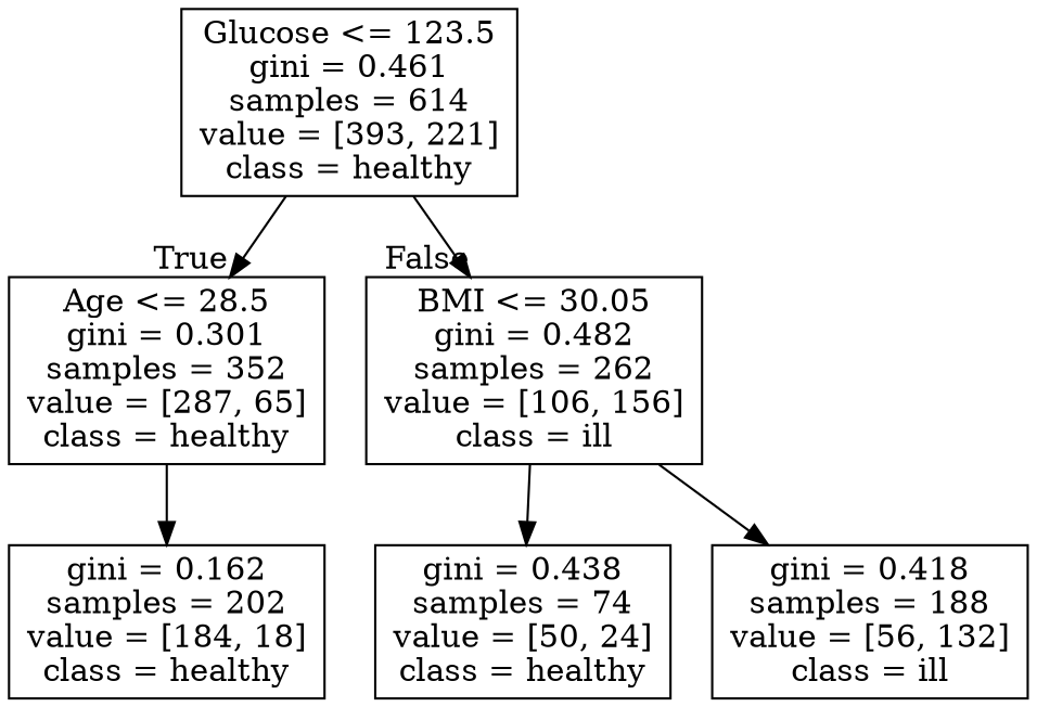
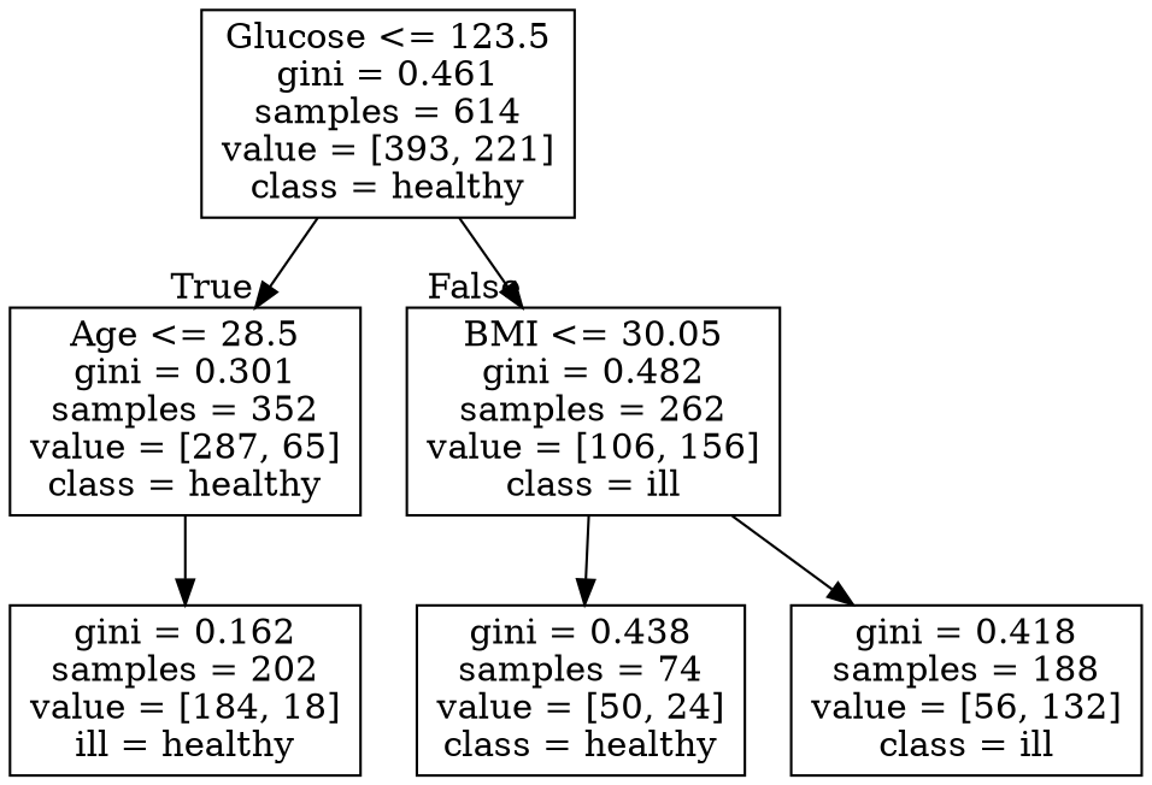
  digraph {
    node [shape=box]
    n1 [label="Glucose <= 123.5\ngini = 0.461\nsamples = 614\nvalue = [393, 221]\nclass = healthy"]
    n2 [label="Age <= 28.5\ngini = 0.301\nsamples = 352\nvalue = [287, 65]\nclass = healthy"]
    n3 [label="BMI <= 30.05\ngini = 0.482\nsamples = 262\nvalue = [106, 156]\nclass = ill"]
-   n4 [label="gini = 0.162\nsamples = 202\nvalue = [184, 18]\nclass = healthy"]
+   n4 [label="gini = 0.162\nsamples = 202\nvalue = [184, 18]\nill = healthy"]
    n5 [label="gini = 0.438\nsamples = 74\nvalue = [50, 24]\nclass = healthy"]
    n6 [label="gini = 0.418\nsamples = 188\nvalue = [56, 132]\nclass = ill"]
    n1 -> n2 [headlabel=True labelangle=45 labeldistance=2.5]
    n1 -> n3 [headlabel=False labelangle=-45 labeldistance=2.5]
    n2 -> n4
    n3 -> n5
    n3 -> n6
  }
